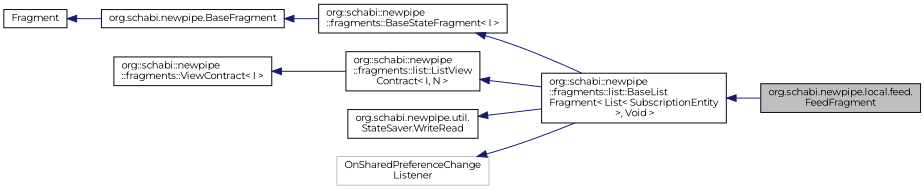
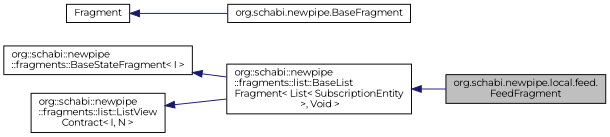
  digraph {
    fontname=Montserrat
    rankdir=LR
    node [color=black fillcolor=white fontname=Montserrat fontsize=10 shape=record style=filled]
    edge [color=midnightblue dir=back fontname=Montserrat fontsize=10 labelfontname=Helvetica labelfontsize=10 style=solid]
    n1 [fillcolor=grey75 fontcolor=black height=0.2 label="org.schabi.newpipe.local.feed.\lFeedFragment" width=0.4]
    n2 [height=0.2 label="org::schabi::newpipe\l::fragments::list::BaseList\lFragment\< List\< SubscriptionEntity\l \>, Void \>" width=0.4]
    n3 [height=0.2 label="org::schabi::newpipe\l::fragments::BaseStateFragment\< I \>" width=0.4]
    n4 [height=0.2 label="org.schabi.newpipe.BaseFragment" width=0.4]
    n5 [height=0.2 label=Fragment width=0.4]
-   n6 [height=0.2 label="org::schabi::newpipe\l::fragments::ViewContract\< I \>" width=0.4]
    n7 [height=0.2 label="org::schabi::newpipe\l::fragments::list::ListView\lContract\< I, N \>" width=0.4]
-   n8 [height=0.2 label="org.schabi.newpipe.util.\lStateSaver.WriteRead" width=0.4]
-   n9 [color=grey75 height=0.2 label="OnSharedPreferenceChange\lListener" width=0.4]
    n2 -> n1
    n3 -> n2
-   n4 -> n3
    n5 -> n4
-   n6 -> n7
    n7 -> n2
-   n8 -> n2
-   n9 -> n2
  }
